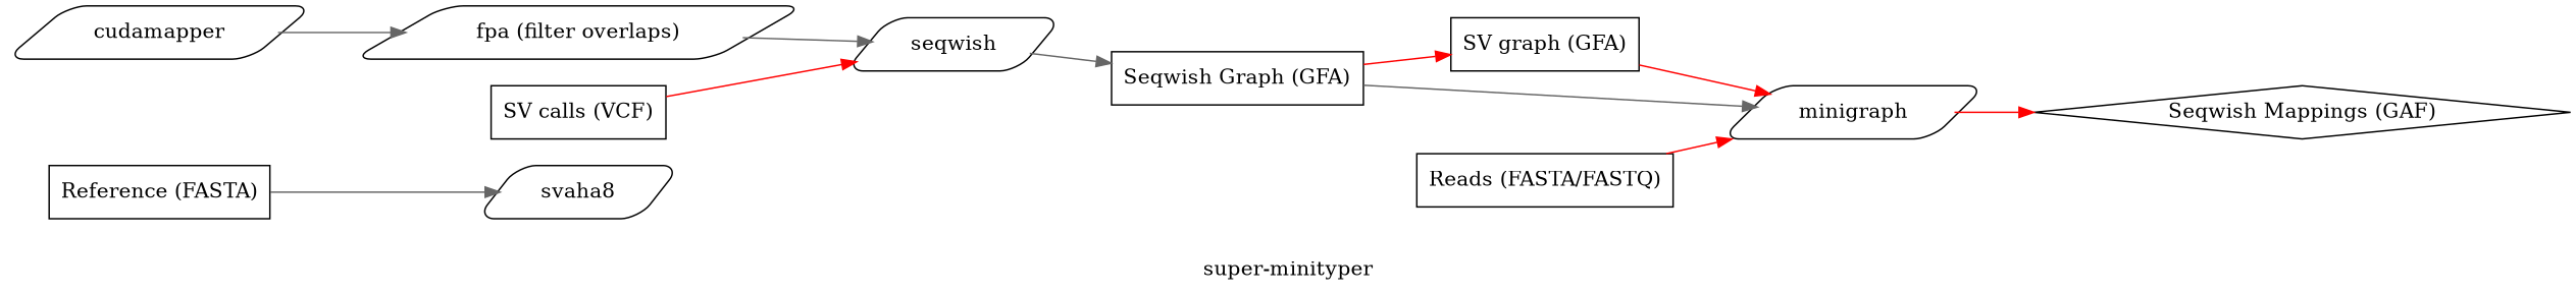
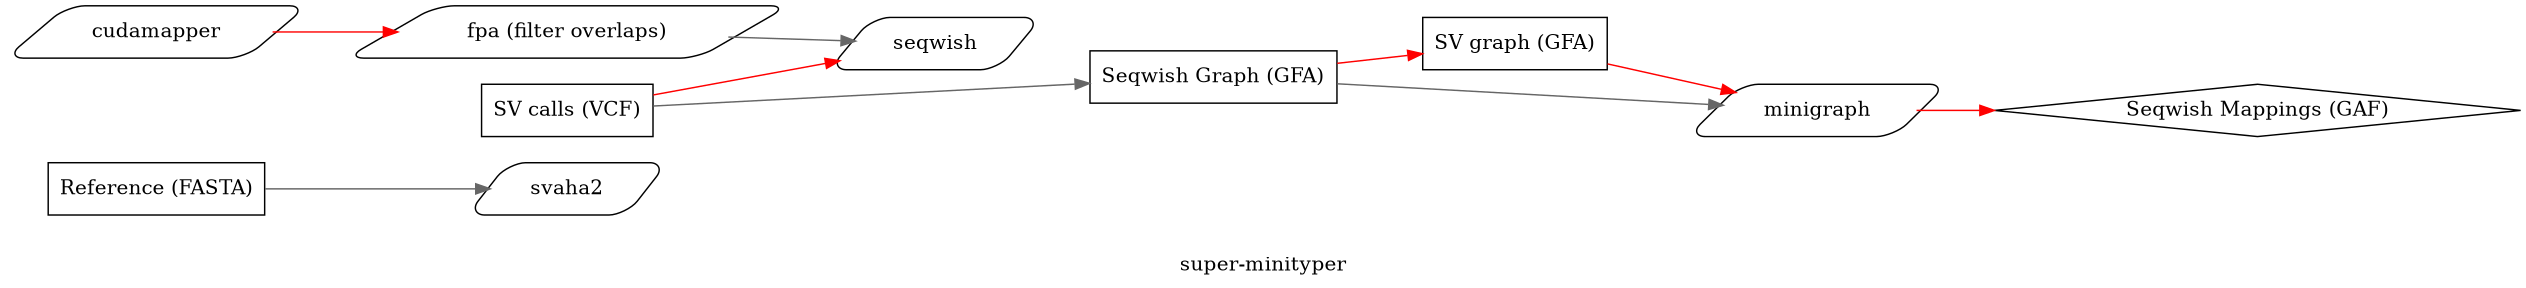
  digraph {
    label="super-minityper"
    rankdir=LR
    node [shape=box]
    edge [color=red]
    n1 [label="Reference (FASTA)"]
-   n2 [label=svaha8 shape=parallelogram style=rounded]
+   n2 [label=svaha2 shape=parallelogram style=rounded]
    n3 [label="SV calls (VCF)"]
    n4 [label=seqwish shape=parallelogram style=rounded]
    n5 [label="SV graph (GFA)"]
    n6 [label=minigraph shape=parallelogram style=rounded]
    n7 [label="Seqwish Mappings (GAF)" shape=diamond]
    n8 [label="Seqwish Graph (GFA)"]
-   n9 [label="Reads (FASTA/FASTQ)"]
    n10 [label="fpa (filter overlaps)" shape=parallelogram style=rounded]
    n11 [label=cudamapper shape=parallelogram style=rounded]
    n1 -> n2 [color=gray40]
    n3 -> n4
-   n4 -> n8 [color=gray40]
+   n3 -> n8 [color=gray40]
    n5 -> n6
    n6 -> n7
    n8 -> n5
    n8 -> n6 [color=gray40]
-   n9 -> n6
    n10 -> n4 [color=gray40]
-   n11 -> n10 [color=gray40]
+   n11 -> n10
  }
